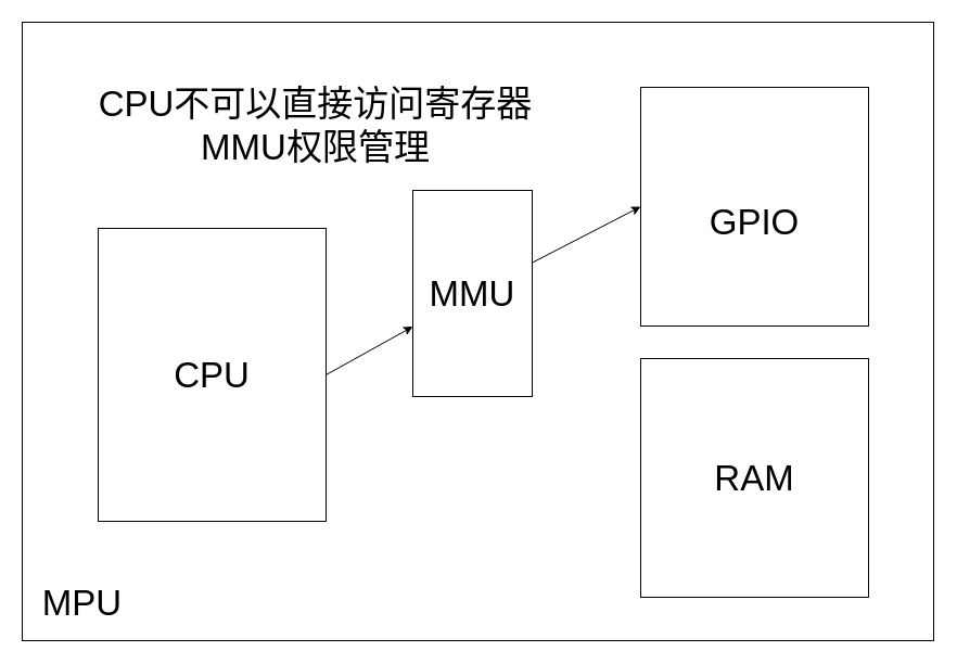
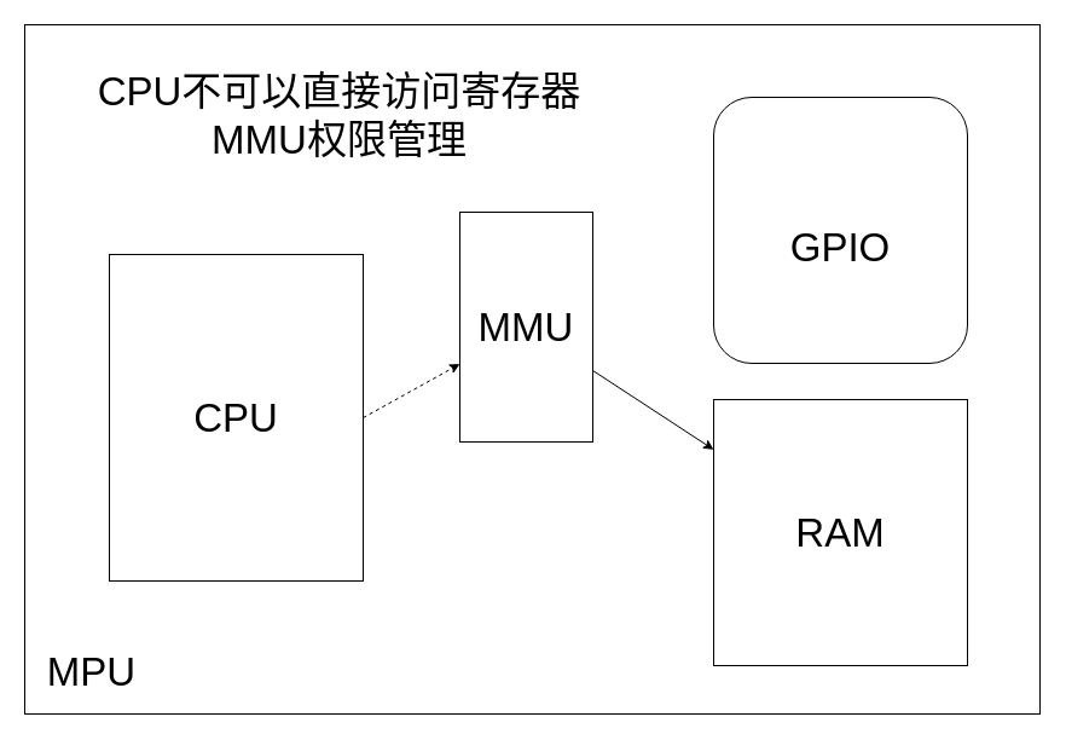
  <mxCell id="0" />
  <mxCell id="1" parent="0" />
  <mxCell id="2" value="" style="whiteSpace=wrap;html=1;" parent="1" vertex="1"><mxGeometry x="20" y="20" width="840" height="570" as="geometry" /></mxCell>
- <mxCell id="3" style="edgeStyle=none;html=1;exitX=1;exitY=0.5;exitDx=0;exitDy=0;" edge="1" parent="1" source="4" target="10"><mxGeometry relative="1" as="geometry" /></mxCell>
+ <mxCell id="3" style="edgeStyle=none;html=1;exitX=1;exitY=0.5;exitDx=0;exitDy=0;dashed=1;" edge="1" parent="1" source="4" target="10"><mxGeometry relative="1" as="geometry" /></mxCell>
  <mxCell id="4" value="&lt;font style=&quot;font-size: 33px&quot;&gt;CPU&lt;/font&gt;" style="whiteSpace=wrap;html=1;" parent="1" vertex="1"><mxGeometry x="90" y="210" width="210" height="270" as="geometry" /></mxCell>
- <mxCell id="5" value="&lt;br&gt;&lt;br&gt;&lt;font face=&quot;helvetica&quot;&gt;&lt;span style=&quot;font-size: 33px&quot;&gt;GPIO&lt;/span&gt;&lt;/font&gt;" style="whiteSpace=wrap;html=1;" parent="1" vertex="1"><mxGeometry x="590" y="80" width="210" height="220" as="geometry" /></mxCell>
+ <mxCell id="5" value="&lt;br&gt;&lt;br&gt;&lt;font face=&quot;helvetica&quot;&gt;&lt;span style=&quot;font-size: 33px&quot;&gt;GPIO&lt;/span&gt;&lt;/font&gt;" style="whiteSpace=wrap;html=1;rounded=1;" parent="1" vertex="1"><mxGeometry x="590" y="80" width="210" height="220" as="geometry" /></mxCell>
  <mxCell id="6" value="&lt;span style=&quot;font-size: 33px&quot;&gt;RAM&lt;/span&gt;" style="whiteSpace=wrap;html=1;" parent="1" vertex="1"><mxGeometry x="590" y="330" width="210" height="220" as="geometry" /></mxCell>
- <mxCell id="7" value="CPU不可以直接访问寄存器&lt;br&gt;MMU权限管理" style="text;html=1;resizable=0;autosize=1;align=center;verticalAlign=middle;points=[];fillColor=none;strokeColor=none;rounded=0;fontSize=33;" parent="1" vertex="1"><mxGeometry x="80" y="70" width="420" height="90" as="geometry" /></mxCell>
+ <mxCell id="7" value="CPU不可以直接访问寄存器&lt;br&gt;MMU权限管理" style="text;html=1;resizable=0;autosize=1;align=center;verticalAlign=middle;points=[];fillColor=none;strokeColor=none;rounded=0;fontSize=33;" parent="1" vertex="1"><mxGeometry x="70" y="50" width="420" height="90" as="geometry" /></mxCell>
  <mxCell id="8" value="MPU" style="text;html=1;resizable=0;autosize=1;align=center;verticalAlign=middle;points=[];fillColor=none;strokeColor=none;rounded=0;fontSize=33;" parent="1" vertex="1"><mxGeometry x="30" y="530" width="90" height="50" as="geometry" /></mxCell>
- <mxCell id="9" style="edgeStyle=none;html=1;entryX=0;entryY=0.5;entryDx=0;entryDy=0;" edge="1" parent="1" source="10" target="5"><mxGeometry relative="1" as="geometry" /></mxCell>
+ <mxCell id="9" style="edgeStyle=none;html=1;" edge="1" parent="1" source="10" target="6"><mxGeometry relative="1" as="geometry" /></mxCell>
  <mxCell id="10" value="&lt;font style=&quot;font-size: 33px&quot;&gt;MMU&lt;/font&gt;" style="whiteSpace=wrap;html=1;" vertex="1" parent="1"><mxGeometry x="380" y="175" width="110" height="190" as="geometry" /></mxCell>
